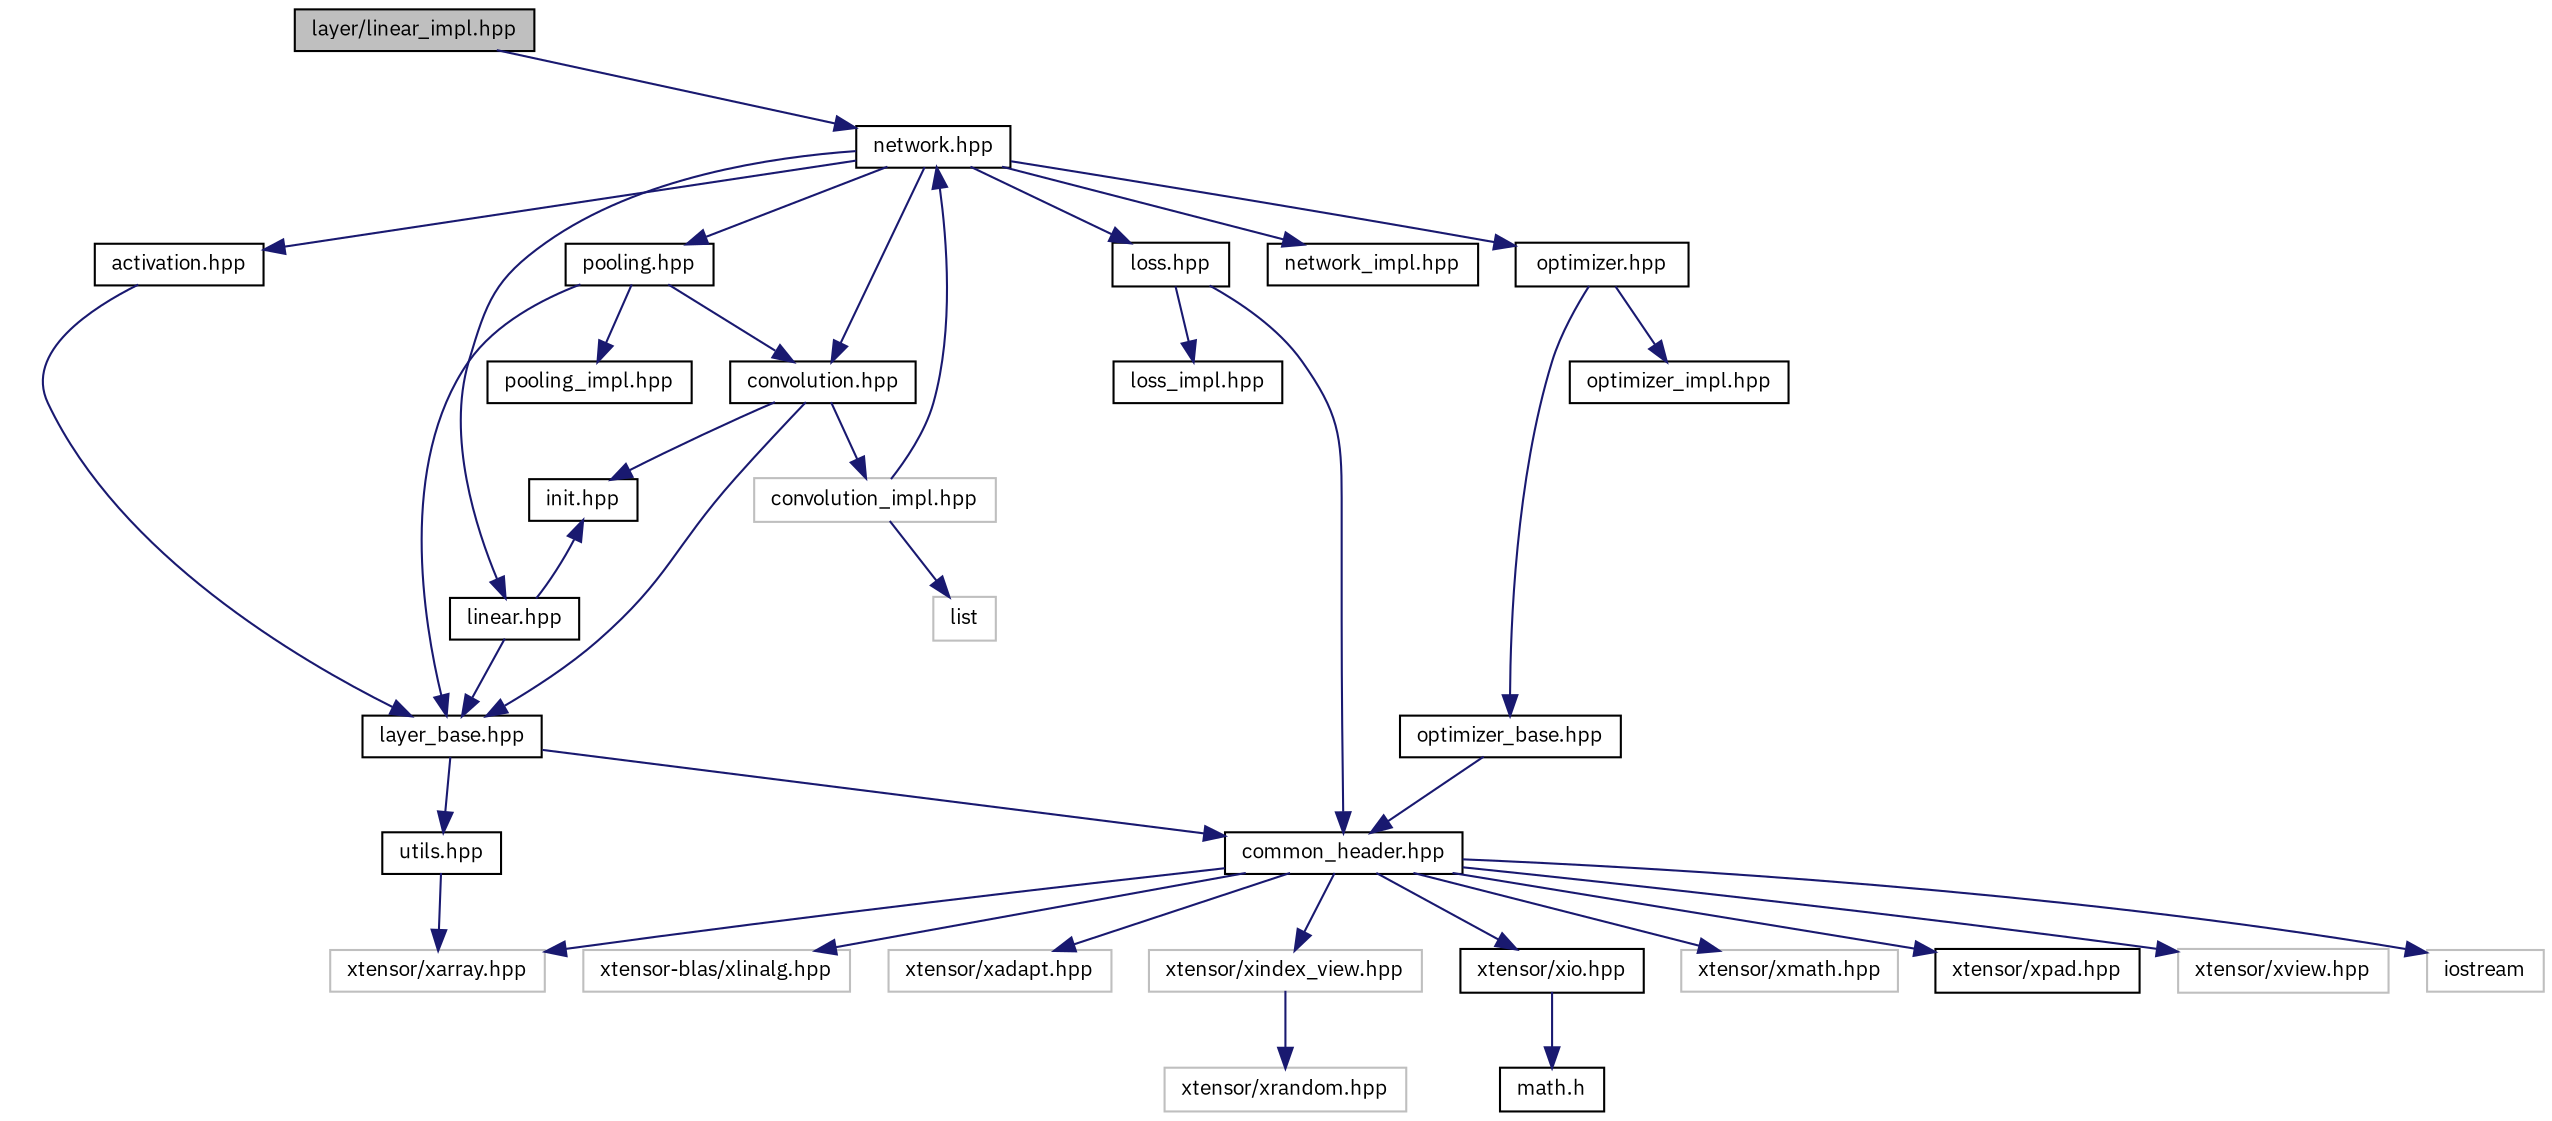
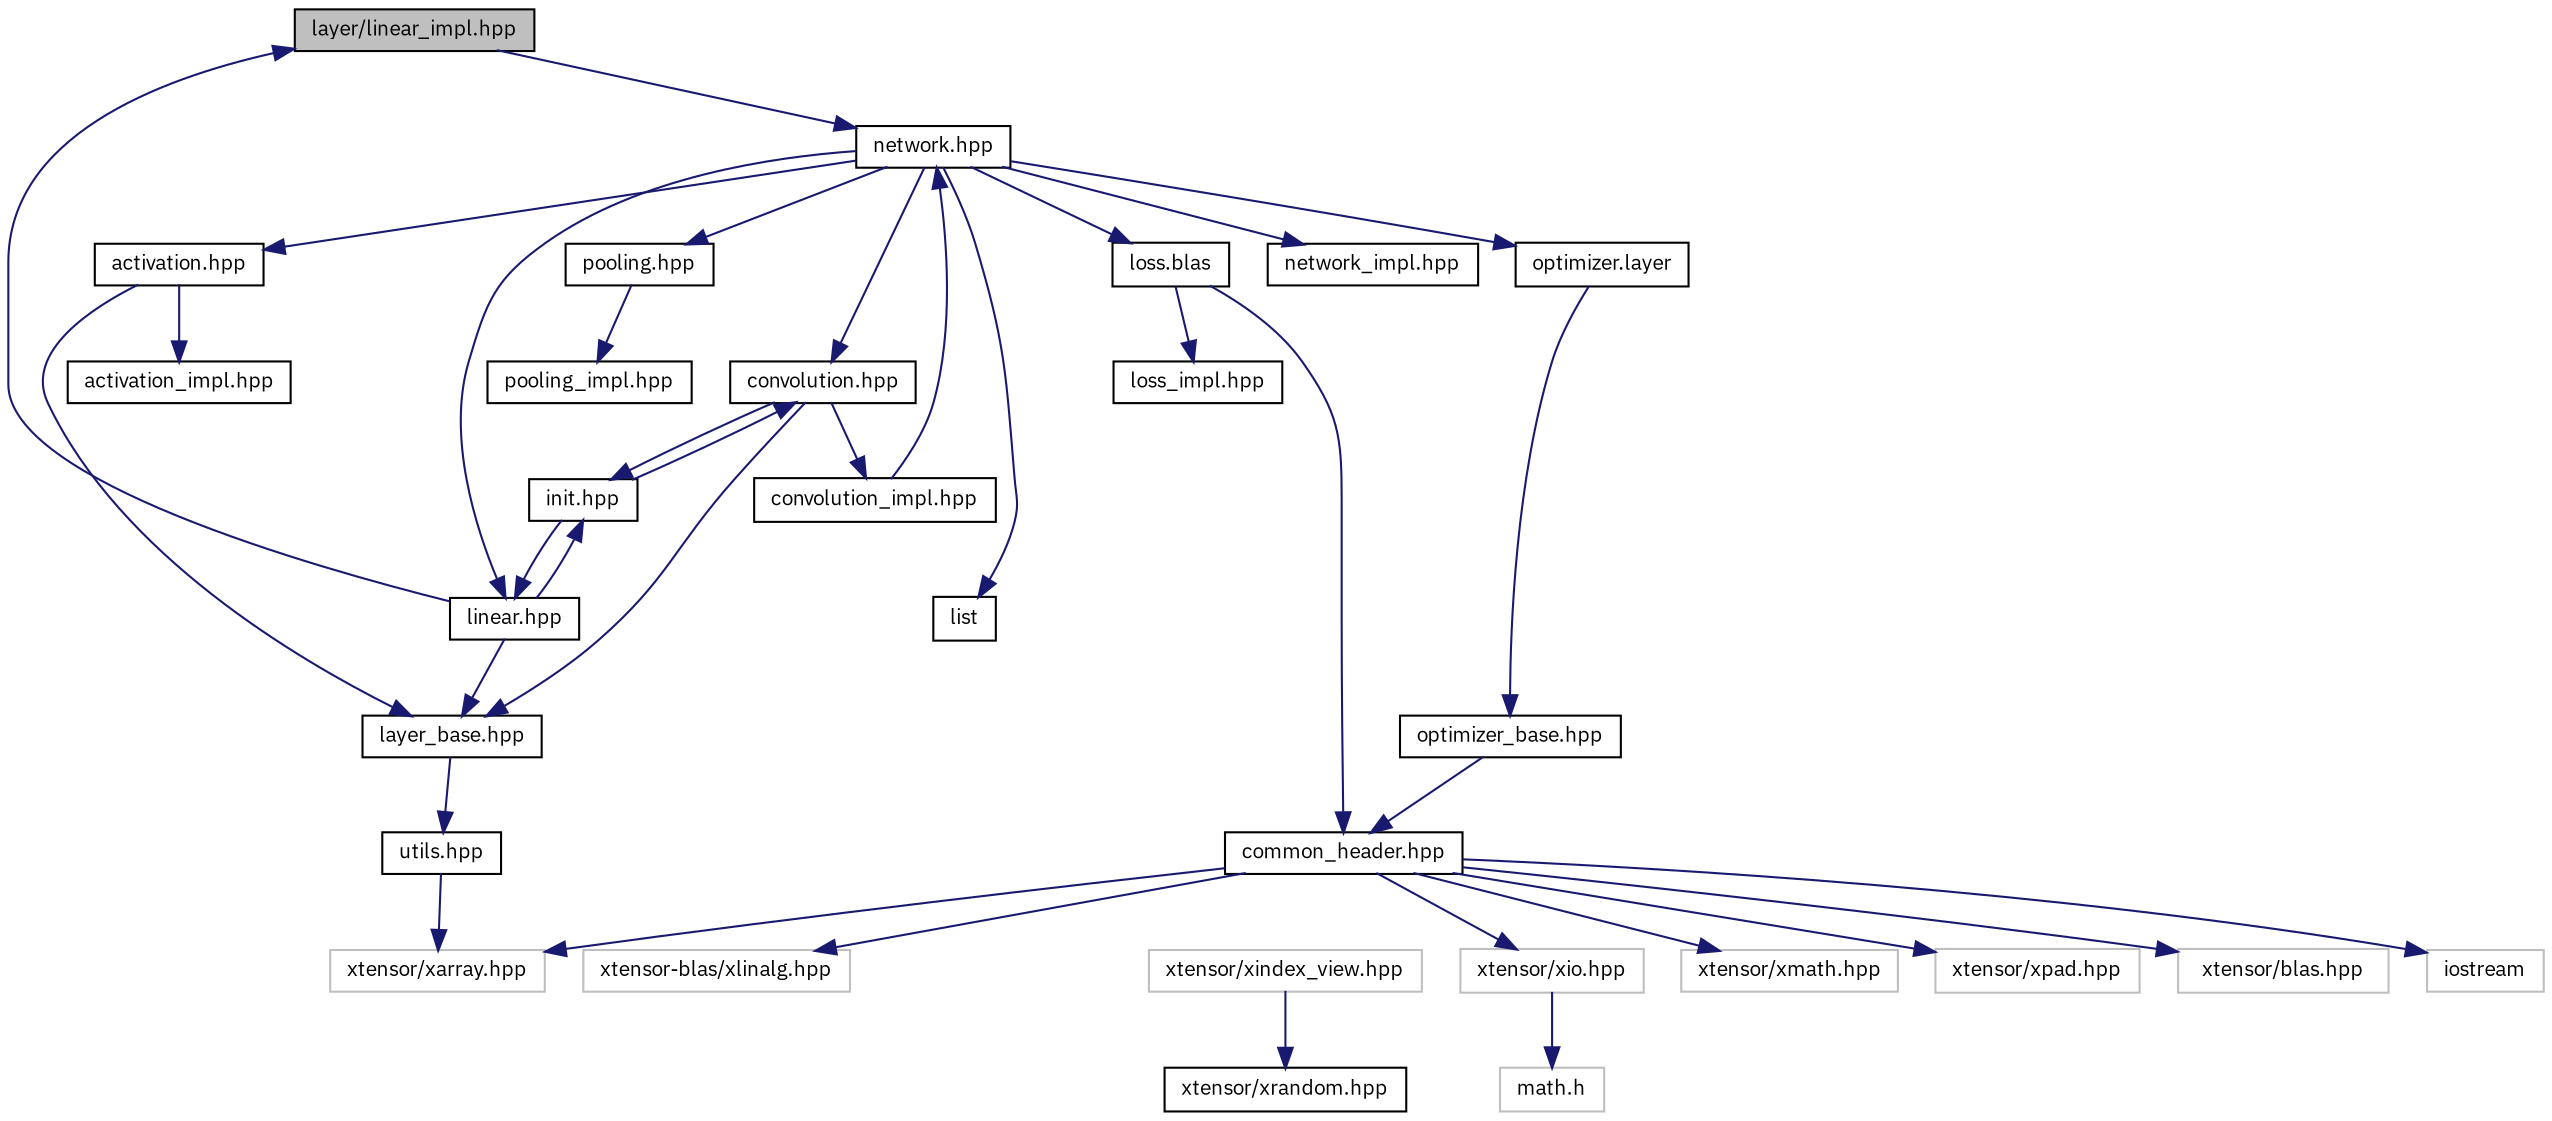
  digraph {
    fontname="IBM Plex Sans"
    node [color=black fillcolor=white fontname="IBM Plex Sans" fontsize=10 shape=record style=filled]
    edge [color=midnightblue fontname="IBM Plex Sans" fontsize=10 labelfontname=Helvetica labelfontsize=10 style=solid]
    n1 [fillcolor=grey75 fontcolor=black height=0.2 label="layer/linear_impl.hpp" width=0.4]
    n2 [height=0.2 label="network.hpp" width=0.4]
-   n3 [color=grey75 height=0.2 label=list width=0.4]
+   n3 [height=0.2 label=list width=0.4]
    n4 [height=0.2 label="activation.hpp" width=0.4]
    n5 [height=0.2 label="convolution.hpp" width=0.4]
    n6 [height=0.2 label="linear.hpp" width=0.4]
-   n7 [height=0.2 label="loss.hpp" width=0.4]
-   n8 [height=0.2 label="optimizer.hpp" width=0.4]
+   n7 [height=0.2 label="loss.blas" width=0.4]
+   n8 [height=0.2 label="optimizer.layer" width=0.4]
    n9 [height=0.2 label="pooling.hpp" width=0.4]
    n10 [height=0.2 label="network_impl.hpp" width=0.4]
    n11 [height=0.2 label="layer_base.hpp" width=0.4]
+   n12 [height=0.2 label="activation_impl.hpp" width=0.4]
    n13 [height=0.2 label="init.hpp" width=0.4]
-   n14 [color=grey75 height=0.2 label="convolution_impl.hpp" width=0.4]
+   n14 [height=0.2 label="convolution_impl.hpp" width=0.4]
    n15 [height=0.2 label="common_header.hpp" width=0.4]
    n16 [height=0.2 label="loss_impl.hpp" width=0.4]
    n17 [height=0.2 label="optimizer_base.hpp" width=0.4]
-   n18 [height=0.2 label="optimizer_impl.hpp" width=0.4]
    n19 [height=0.2 label="pooling_impl.hpp" width=0.4]
    n20 [height=0.2 label="utils.hpp" width=0.4]
    n21 [color=grey75 height=0.2 label=iostream width=0.4]
    n22 [color=grey75 height=0.2 label="xtensor-blas/xlinalg.hpp" width=0.4]
-   n23 [color=grey75 height=0.2 label="xtensor/xadapt.hpp" width=0.4]
    n24 [color=grey75 height=0.2 label="xtensor/xarray.hpp" width=0.4]
    n25 [color=grey75 height=0.2 label="xtensor/xindex_view.hpp" width=0.4]
-   n26 [height=0.2 label="xtensor/xio.hpp" width=0.4]
+   n26 [color=grey75 height=0.2 label="xtensor/xio.hpp" width=0.4]
    n27 [color=grey75 height=0.2 label="xtensor/xmath.hpp" width=0.4]
-   n28 [height=0.2 label="xtensor/xpad.hpp" width=0.4]
-   n29 [color=grey75 height=0.2 label="xtensor/xview.hpp" width=0.4]
-   n30 [height=0.2 label="math.h" width=0.4]
-   n31 [color=grey75 height=0.2 label="xtensor/xrandom.hpp" width=0.4]
+   n28 [color=grey75 height=0.2 label="xtensor/xpad.hpp" width=0.4]
+   n29 [color=grey75 height=0.2 label="xtensor/blas.hpp" width=0.4]
+   n30 [color=grey75 height=0.2 label="math.h" width=0.4]
+   n31 [height=0.2 label="xtensor/xrandom.hpp" width=0.4]
    n1 -> n2
-   n14 -> n3
+   n2 -> n3
    n2 -> n4
    n2 -> n5
    n2 -> n6
    n2 -> n7
    n2 -> n8
    n2 -> n9
    n2 -> n10
    n4 -> n11
+   n4 -> n12
    n5 -> n11
    n5 -> n13
    n5 -> n14
+   n6 -> n1
    n6 -> n11
    n6 -> n13
    n7 -> n15
    n7 -> n16
    n8 -> n17
-   n8 -> n18
-   n9 -> n11
    n9 -> n19
-   n11 -> n15
    n11 -> n20
-   n9 -> n5
+   n13 -> n5
+   n13 -> n6
    n14 -> n2
    n15 -> n21
    n15 -> n22
-   n15 -> n23
    n15 -> n24
-   n15 -> n25
    n15 -> n26
    n15 -> n27
    n15 -> n28
    n15 -> n29
    n17 -> n15
    n20 -> n24
    n25 -> n31
    n26 -> n30
  }
